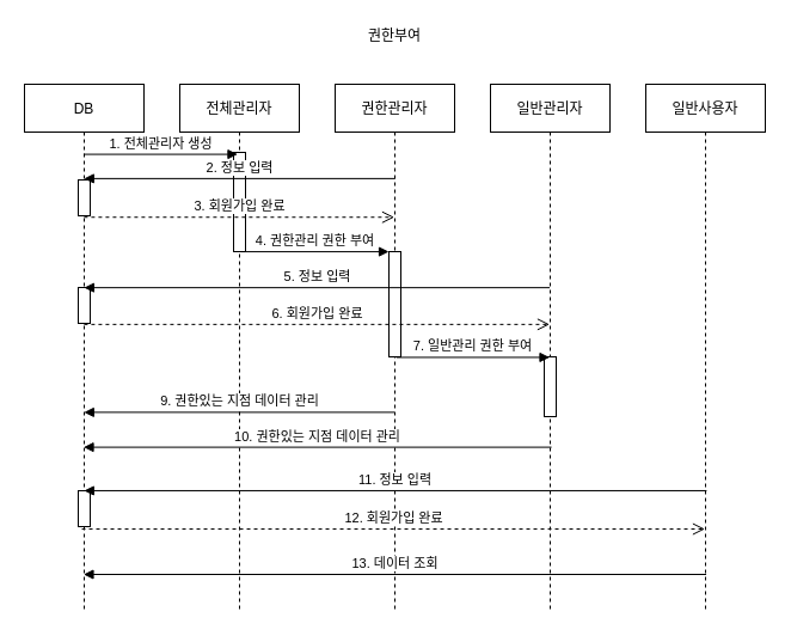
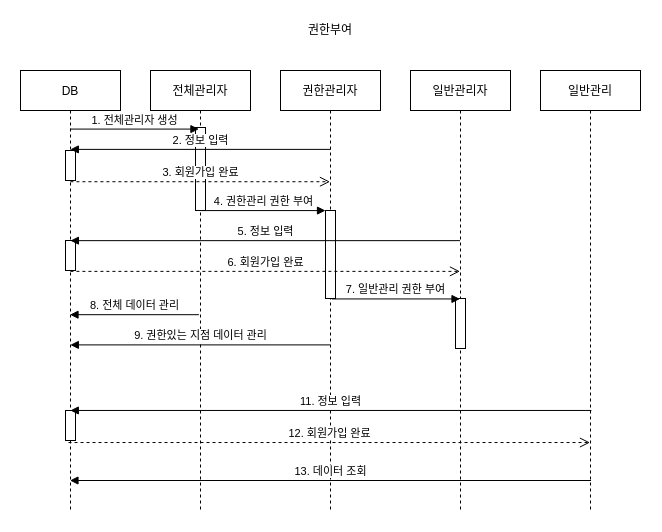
  <mxCell id="0" />
  <mxCell id="1" parent="0" />
- <mxCell id="2" value="일반사용자" style="shape=umlLifeline;perimeter=lifelinePerimeter;container=1;collapsible=0;recursiveResize=0;rounded=0;shadow=0;strokeWidth=1;" parent="1" vertex="1"><mxGeometry x="540" y="70" width="100" height="440" as="geometry" /></mxCell>
+ <mxCell id="2" value="일반관리" style="shape=umlLifeline;perimeter=lifelinePerimeter;container=1;collapsible=0;recursiveResize=0;rounded=0;shadow=0;strokeWidth=1;" parent="1" vertex="1"><mxGeometry x="540" y="70" width="100" height="440" as="geometry" /></mxCell>
  <mxCell id="3" value="일반관리자" style="shape=umlLifeline;perimeter=lifelinePerimeter;container=1;collapsible=0;recursiveResize=0;rounded=0;shadow=0;strokeWidth=1;" parent="1" vertex="1"><mxGeometry x="410" y="70" width="100" height="440" as="geometry" /></mxCell>
  <mxCell id="4" value="" style="points=[];perimeter=orthogonalPerimeter;rounded=0;shadow=0;strokeWidth=1;" parent="3" vertex="1"><mxGeometry x="45" y="228" width="10" height="50" as="geometry" /></mxCell>
  <mxCell id="5" value="권한부여" style="text;html=1;strokeColor=none;fillColor=none;align=center;verticalAlign=middle;whiteSpace=wrap;rounded=0;" vertex="1" parent="1"><mxGeometry x="305" y="20" width="50" height="20" as="geometry" /></mxCell>
  <mxCell id="6" value="권한관리자" style="shape=umlLifeline;perimeter=lifelinePerimeter;container=1;collapsible=0;recursiveResize=0;rounded=0;shadow=0;strokeWidth=1;" vertex="1" parent="1"><mxGeometry x="280" y="70" width="100" height="440" as="geometry" /></mxCell>
  <mxCell id="7" value="" style="points=[];perimeter=orthogonalPerimeter;rounded=0;shadow=0;strokeWidth=1;" vertex="1" parent="6"><mxGeometry x="45" y="140" width="10" height="88" as="geometry" /></mxCell>
  <mxCell id="8" value="전체관리자" style="shape=umlLifeline;perimeter=lifelinePerimeter;container=1;collapsible=0;recursiveResize=0;rounded=0;shadow=0;strokeWidth=1;" vertex="1" parent="1"><mxGeometry x="150" y="70" width="100" height="440" as="geometry" /></mxCell>
  <mxCell id="9" value="" style="points=[];perimeter=orthogonalPerimeter;rounded=0;shadow=0;strokeWidth=1;" vertex="1" parent="8"><mxGeometry x="45" y="57" width="10" height="83" as="geometry" /></mxCell>
  <mxCell id="10" value="DB" style="shape=umlLifeline;perimeter=lifelinePerimeter;container=1;collapsible=0;recursiveResize=0;rounded=0;shadow=0;strokeWidth=1;" vertex="1" parent="1"><mxGeometry x="20" y="70" width="100" height="440" as="geometry" /></mxCell>
  <mxCell id="11" value="" style="points=[];perimeter=orthogonalPerimeter;rounded=0;shadow=0;strokeWidth=1;" vertex="1" parent="10"><mxGeometry x="45" y="80" width="10" height="30" as="geometry" /></mxCell>
  <mxCell id="12" value="" style="points=[];perimeter=orthogonalPerimeter;rounded=0;shadow=0;strokeWidth=1;" vertex="1" parent="1"><mxGeometry x="65" y="240" width="10" height="30" as="geometry" /></mxCell>
  <mxCell id="13" value="" style="points=[];perimeter=orthogonalPerimeter;rounded=0;shadow=0;strokeWidth=1;" vertex="1" parent="1"><mxGeometry x="65" y="410" width="10" height="30" as="geometry" /></mxCell>
  <mxCell id="14" value="3. 회원가입 완료" style="html=1;verticalAlign=bottom;endArrow=open;dashed=1;endSize=8;exitX=0.491;exitY=1.041;exitDx=0;exitDy=0;exitPerimeter=0;" edge="1" parent="1" source="11" target="6"><mxGeometry relative="1" as="geometry"><mxPoint x="270" y="260" as="sourcePoint" /><mxPoint x="190" y="260" as="targetPoint" /></mxGeometry></mxCell>
  <mxCell id="15" value="2. 정보 입력" style="html=1;verticalAlign=bottom;endArrow=block;exitX=0.501;exitY=0.177;exitDx=0;exitDy=0;exitPerimeter=0;" edge="1" parent="1"><mxGeometry width="80" relative="1" as="geometry"><mxPoint x="330.1" y="148.88" as="sourcePoint" /><mxPoint x="69.81" y="148.88" as="targetPoint" /></mxGeometry></mxCell>
  <mxCell id="16" value="1. 전체관리자 생성" style="html=1;verticalAlign=bottom;endArrow=block;entryX=0.344;entryY=0.019;entryDx=0;entryDy=0;entryPerimeter=0;" edge="1" parent="1" source="10" target="9"><mxGeometry width="80" relative="1" as="geometry"><mxPoint x="190" y="260" as="sourcePoint" /><mxPoint x="269" y="121" as="targetPoint" /></mxGeometry></mxCell>
  <mxCell id="17" value="4. 권한관리 권한 부여" style="html=1;verticalAlign=bottom;endArrow=block;exitX=0.595;exitY=1.001;exitDx=0;exitDy=0;exitPerimeter=0;" edge="1" parent="1" source="9" target="7"><mxGeometry width="80" relative="1" as="geometry"><mxPoint x="190" y="260" as="sourcePoint" /><mxPoint x="270" y="260" as="targetPoint" /></mxGeometry></mxCell>
  <mxCell id="18" value="5. 정보 입력" style="html=1;verticalAlign=bottom;endArrow=block;entryX=0.491;entryY=0.005;entryDx=0;entryDy=0;entryPerimeter=0;" edge="1" parent="1" source="3" target="12"><mxGeometry width="80" relative="1" as="geometry"><mxPoint x="190" y="260" as="sourcePoint" /><mxPoint x="270" y="260" as="targetPoint" /></mxGeometry></mxCell>
  <mxCell id="19" value="6. 회원가입 완료" style="html=1;verticalAlign=bottom;endArrow=open;dashed=1;endSize=8;exitX=0.491;exitY=1.029;exitDx=0;exitDy=0;exitPerimeter=0;" edge="1" parent="1" source="12" target="3"><mxGeometry relative="1" as="geometry"><mxPoint x="270" y="260" as="sourcePoint" /><mxPoint x="190" y="260" as="targetPoint" /></mxGeometry></mxCell>
  <mxCell id="20" value="7. 일반관리 권한 부여" style="html=1;verticalAlign=bottom;endArrow=block;exitX=0.636;exitY=1.005;exitDx=0;exitDy=0;exitPerimeter=0;" edge="1" parent="1" source="7" target="3"><mxGeometry width="80" relative="1" as="geometry"><mxPoint x="190" y="260" as="sourcePoint" /><mxPoint x="270" y="260" as="targetPoint" /></mxGeometry></mxCell>
+ <mxCell id="21" value="8. 전체 데이터 관리" style="html=1;verticalAlign=bottom;endArrow=block;exitX=0.484;exitY=0.555;exitDx=0;exitDy=0;exitPerimeter=0;" edge="1" parent="1" source="8" target="10"><mxGeometry width="80" relative="1" as="geometry"><mxPoint x="190" y="260" as="sourcePoint" /><mxPoint x="270" y="260" as="targetPoint" /></mxGeometry></mxCell>
  <mxCell id="22" value="9. 권한있는 지점 데이터 관리" style="html=1;verticalAlign=bottom;endArrow=block;exitX=0.495;exitY=0.61;exitDx=0;exitDy=0;exitPerimeter=0;" edge="1" parent="1"><mxGeometry width="80" relative="1" as="geometry"><mxPoint x="329.5" y="344.4" as="sourcePoint" /><mxPoint x="69.81" y="344.4" as="targetPoint" /></mxGeometry></mxCell>
- <mxCell id="23" value="10. 권한있는 지점 데이터 관리" style="html=1;verticalAlign=bottom;endArrow=block;exitX=0.511;exitY=0.69;exitDx=0;exitDy=0;exitPerimeter=0;" edge="1" parent="1" source="3" target="10"><mxGeometry width="80" relative="1" as="geometry"><mxPoint x="190" y="260" as="sourcePoint" /><mxPoint x="270" y="260" as="targetPoint" /></mxGeometry></mxCell>
  <mxCell id="24" value="11. 정보 입력" style="html=1;verticalAlign=bottom;endArrow=block;exitX=0.509;exitY=0.784;exitDx=0;exitDy=0;exitPerimeter=0;" edge="1" parent="1"><mxGeometry width="80" relative="1" as="geometry"><mxPoint x="590.9" y="409.96" as="sourcePoint" /><mxPoint x="69.81" y="409.96" as="targetPoint" /></mxGeometry></mxCell>
  <mxCell id="25" value="12. 회원가입 완료" style="html=1;verticalAlign=bottom;endArrow=open;dashed=1;endSize=8;exitX=0.303;exitY=1.068;exitDx=0;exitDy=0;exitPerimeter=0;" edge="1" parent="1" source="13" target="2"><mxGeometry relative="1" as="geometry"><mxPoint x="270" y="260" as="sourcePoint" /><mxPoint x="190" y="260" as="targetPoint" /></mxGeometry></mxCell>
  <mxCell id="26" value="13. 데이터 조회" style="html=1;verticalAlign=bottom;endArrow=block;exitX=0.509;exitY=0.784;exitDx=0;exitDy=0;exitPerimeter=0;" edge="1" parent="1"><mxGeometry width="80" relative="1" as="geometry"><mxPoint x="590.54" y="480" as="sourcePoint" /><mxPoint x="69.45" y="480" as="targetPoint" /></mxGeometry></mxCell>
